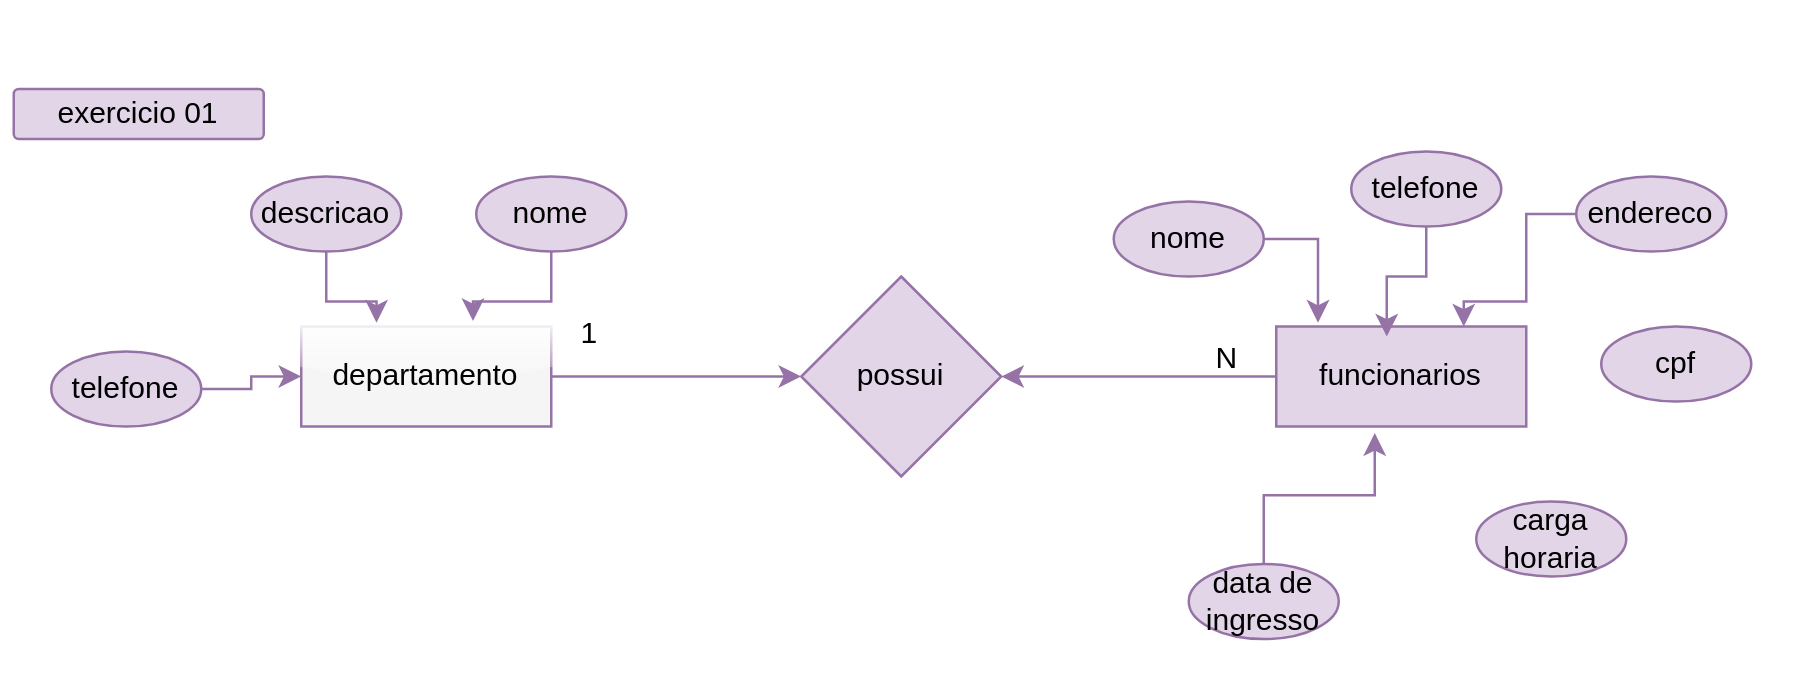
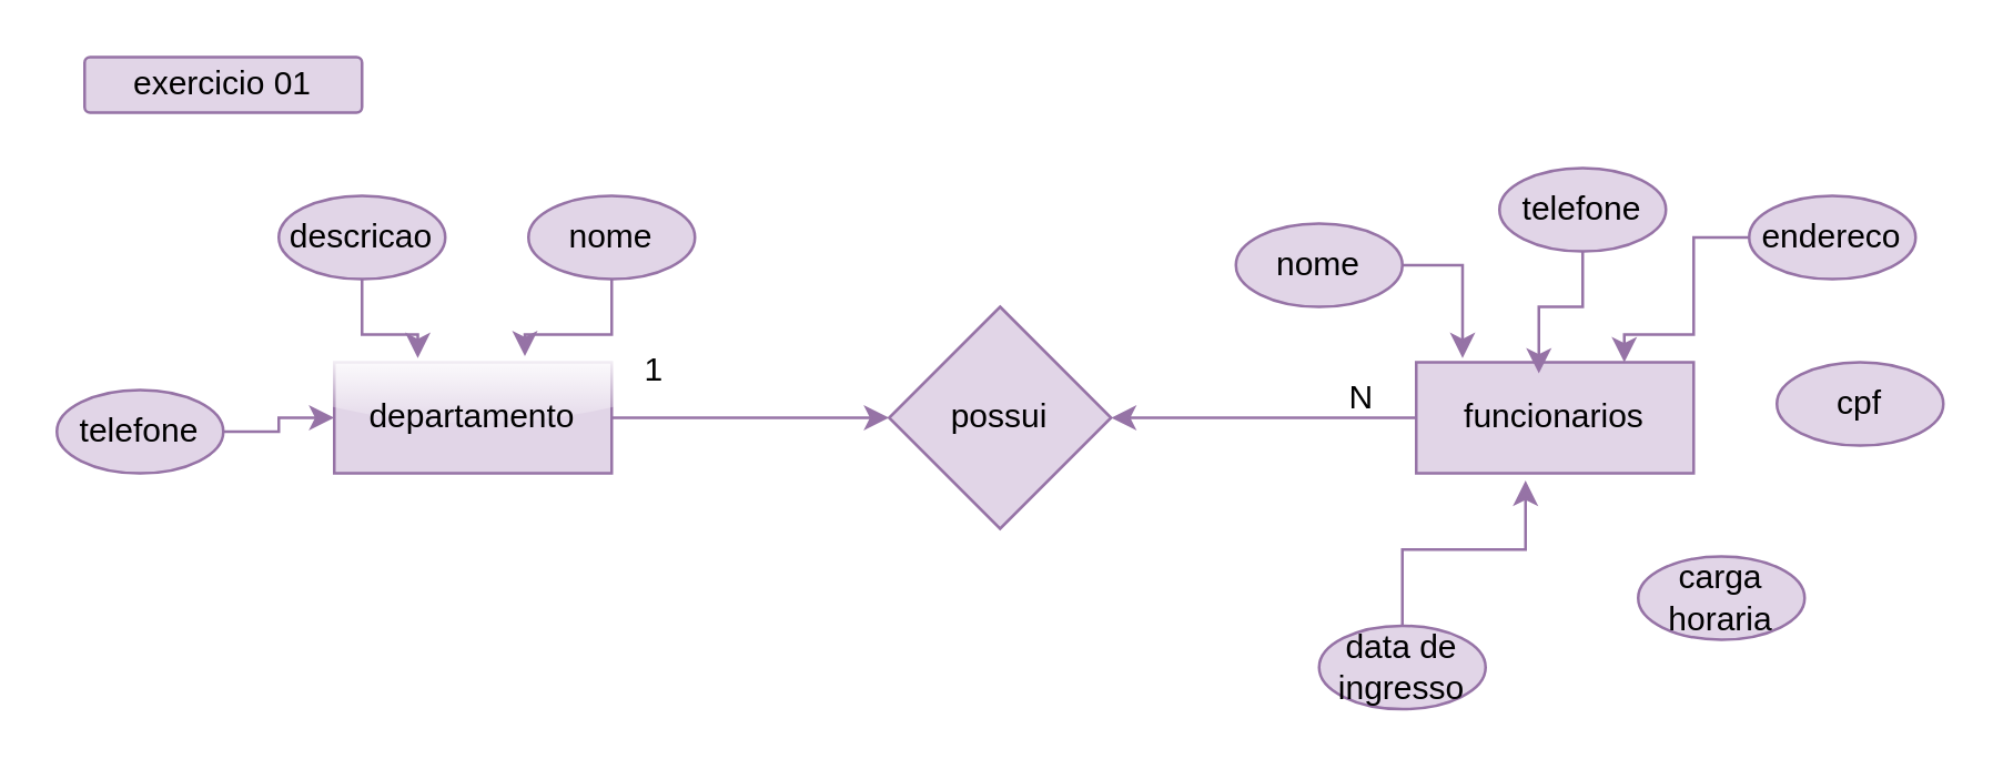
  <mxCell id="0" />
  <mxCell id="1" parent="0" />
  <mxCell id="2" value="" style="edgeStyle=orthogonalEdgeStyle;rounded=0;orthogonalLoop=1;jettySize=auto;html=1;fillColor=#e1d5e7;strokeColor=#9673a6;" edge="1" parent="1" source="3" target="6"><mxGeometry relative="1" as="geometry" /></mxCell>
- <mxCell id="3" value="departamento" style="whiteSpace=wrap;html=1;align=center;fillColor=#f5f5f5;strokeColor=#9673a6;glass=1;" vertex="1" parent="1"><mxGeometry x="120" y="130" width="100" height="40" as="geometry" /></mxCell>
+ <mxCell id="3" value="departamento" style="whiteSpace=wrap;html=1;align=center;fillColor=#e1d5e7;strokeColor=#9673a6;glass=1;" vertex="1" parent="1"><mxGeometry x="120" y="130" width="100" height="40" as="geometry" /></mxCell>
  <mxCell id="4" style="edgeStyle=orthogonalEdgeStyle;rounded=0;orthogonalLoop=1;jettySize=auto;html=1;entryX=1;entryY=0.5;entryDx=0;entryDy=0;fillColor=#e1d5e7;strokeColor=#9673a6;" edge="1" parent="1" source="5" target="6"><mxGeometry relative="1" as="geometry" /></mxCell>
  <mxCell id="5" value="funcionarios" style="whiteSpace=wrap;html=1;align=center;fillColor=#e1d5e7;strokeColor=#9673a6;" vertex="1" parent="1"><mxGeometry x="510" y="130" width="100" height="40" as="geometry" /></mxCell>
  <mxCell id="6" value="possui" style="rhombus;whiteSpace=wrap;html=1;fillColor=#e1d5e7;strokeColor=#9673a6;" vertex="1" parent="1"><mxGeometry x="320" y="110" width="80" height="80" as="geometry" /></mxCell>
  <mxCell id="7" value="1" style="text;html=1;align=center;verticalAlign=middle;resizable=0;points=[];autosize=1;" vertex="1" parent="1"><mxGeometry x="220" y="118" width="30" height="30" as="geometry" /></mxCell>
  <mxCell id="8" value="N" style="text;html=1;align=center;verticalAlign=middle;resizable=0;points=[];autosize=1;" vertex="1" parent="1"><mxGeometry x="475" y="128" width="30" height="30" as="geometry" /></mxCell>
  <mxCell id="9" value="nome" style="ellipse;whiteSpace=wrap;html=1;align=center;fillColor=#e1d5e7;strokeColor=#9673a6;" vertex="1" parent="1"><mxGeometry x="190" y="70" width="60" height="30" as="geometry" /></mxCell>
  <mxCell id="10" value="descricao" style="ellipse;whiteSpace=wrap;html=1;align=center;fillColor=#e1d5e7;strokeColor=#9673a6;" vertex="1" parent="1"><mxGeometry x="100" y="70" width="60" height="30" as="geometry" /></mxCell>
  <mxCell id="11" value="" style="edgeStyle=orthogonalEdgeStyle;rounded=0;orthogonalLoop=1;jettySize=auto;html=1;fillColor=#e1d5e7;strokeColor=#9673a6;" edge="1" parent="1" source="12" target="3"><mxGeometry relative="1" as="geometry" /></mxCell>
  <mxCell id="12" value="telefone" style="ellipse;whiteSpace=wrap;html=1;align=center;fillColor=#e1d5e7;strokeColor=#9673a6;" vertex="1" parent="1"><mxGeometry x="20" y="140" width="60" height="30" as="geometry" /></mxCell>
  <mxCell id="13" style="edgeStyle=orthogonalEdgeStyle;rounded=0;orthogonalLoop=1;jettySize=auto;html=1;entryX=0.301;entryY=-0.038;entryDx=0;entryDy=0;entryPerimeter=0;fillColor=#e1d5e7;strokeColor=#9673a6;" edge="1" parent="1" source="10" target="3"><mxGeometry relative="1" as="geometry" /></mxCell>
  <mxCell id="14" style="edgeStyle=orthogonalEdgeStyle;rounded=0;orthogonalLoop=1;jettySize=auto;html=1;entryX=0.687;entryY=-0.055;entryDx=0;entryDy=0;entryPerimeter=0;fillColor=#e1d5e7;strokeColor=#9673a6;" edge="1" parent="1" source="9" target="3"><mxGeometry relative="1" as="geometry" /></mxCell>
  <mxCell id="15" value="nome" style="ellipse;whiteSpace=wrap;html=1;align=center;fillColor=#e1d5e7;strokeColor=#9673a6;" vertex="1" parent="1"><mxGeometry x="445" y="80" width="60" height="30" as="geometry" /></mxCell>
  <mxCell id="16" value="telefone" style="ellipse;whiteSpace=wrap;html=1;align=center;fillColor=#e1d5e7;strokeColor=#9673a6;" vertex="1" parent="1"><mxGeometry x="540" y="60" width="60" height="30" as="geometry" /></mxCell>
  <mxCell id="17" style="edgeStyle=orthogonalEdgeStyle;rounded=0;orthogonalLoop=1;jettySize=auto;html=1;entryX=0.75;entryY=0;entryDx=0;entryDy=0;fillColor=#e1d5e7;strokeColor=#9673a6;" edge="1" parent="1" source="18" target="5"><mxGeometry relative="1" as="geometry"><Array as="points"><mxPoint x="610" y="85" /><mxPoint x="610" y="120" /><mxPoint x="585" y="120" /></Array></mxGeometry></mxCell>
  <mxCell id="18" value="endereco" style="ellipse;whiteSpace=wrap;html=1;align=center;fillColor=#e1d5e7;strokeColor=#9673a6;" vertex="1" parent="1"><mxGeometry x="630" y="70" width="60" height="30" as="geometry" /></mxCell>
  <mxCell id="19" value="cpf" style="ellipse;whiteSpace=wrap;html=1;align=center;fillColor=#e1d5e7;strokeColor=#9673a6;" vertex="1" parent="1"><mxGeometry x="640" y="130" width="60" height="30" as="geometry" /></mxCell>
  <mxCell id="20" value="carga horaria" style="ellipse;whiteSpace=wrap;html=1;align=center;fillColor=#e1d5e7;strokeColor=#9673a6;" vertex="1" parent="1"><mxGeometry x="590" y="200" width="60" height="30" as="geometry" /></mxCell>
  <mxCell id="21" value="data de ingresso" style="ellipse;whiteSpace=wrap;html=1;align=center;fillColor=#e1d5e7;strokeColor=#9673a6;" vertex="1" parent="1"><mxGeometry x="475" y="225" width="60" height="30" as="geometry" /></mxCell>
  <mxCell id="22" style="edgeStyle=orthogonalEdgeStyle;rounded=0;orthogonalLoop=1;jettySize=auto;html=1;entryX=0.167;entryY=-0.038;entryDx=0;entryDy=0;entryPerimeter=0;fillColor=#e1d5e7;strokeColor=#9673a6;" edge="1" parent="1" source="15" target="5"><mxGeometry relative="1" as="geometry" /></mxCell>
  <mxCell id="23" style="edgeStyle=orthogonalEdgeStyle;rounded=0;orthogonalLoop=1;jettySize=auto;html=1;entryX=0.442;entryY=0.1;entryDx=0;entryDy=0;entryPerimeter=0;fillColor=#e1d5e7;strokeColor=#9673a6;" edge="1" parent="1" source="16" target="5"><mxGeometry relative="1" as="geometry"><Array as="points"><mxPoint x="570" y="110" /><mxPoint x="554" y="110" /></Array></mxGeometry></mxCell>
  <mxCell id="24" style="edgeStyle=orthogonalEdgeStyle;rounded=0;orthogonalLoop=1;jettySize=auto;html=1;entryX=0.394;entryY=1.066;entryDx=0;entryDy=0;entryPerimeter=0;fillColor=#e1d5e7;strokeColor=#9673a6;" edge="1" parent="1" source="21" target="5"><mxGeometry relative="1" as="geometry" /></mxCell>
- <mxCell id="25" value="exercicio 01" style="rounded=1;arcSize=10;whiteSpace=wrap;html=1;align=center;fillColor=#e1d5e7;strokeColor=#9673a6;" vertex="1" parent="1"><mxGeometry x="5" y="35" width="100" height="20" as="geometry" /></mxCell>
+ <mxCell id="25" value="exercicio 01" style="rounded=1;arcSize=10;whiteSpace=wrap;html=1;align=center;fillColor=#e1d5e7;strokeColor=#9673a6;" vertex="1" parent="1"><mxGeometry x="30" y="20" width="100" height="20" as="geometry" /></mxCell>
